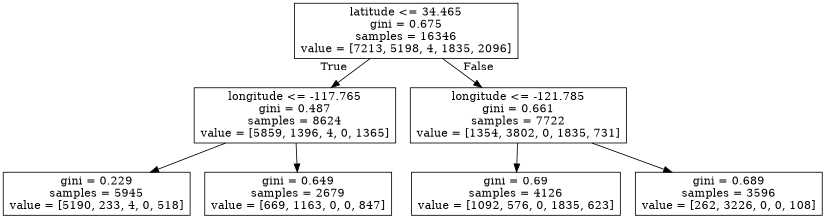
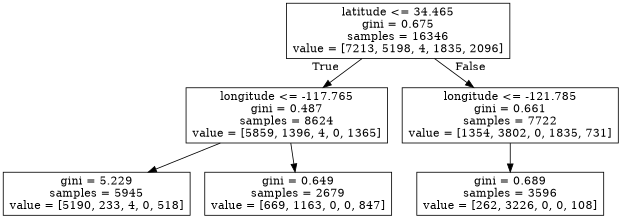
  digraph {
    node [shape=box]
    n1 [label="latitude <= 34.465\ngini = 0.675\nsamples = 16346\nvalue = [7213, 5198, 4, 1835, 2096]"]
    n2 [label="longitude <= -117.765\ngini = 0.487\nsamples = 8624\nvalue = [5859, 1396, 4, 0, 1365]"]
    n3 [label="longitude <= -121.785\ngini = 0.661\nsamples = 7722\nvalue = [1354, 3802, 0, 1835, 731]"]
-   n4 [label="gini = 0.229\nsamples = 5945\nvalue = [5190, 233, 4, 0, 518]"]
+   n4 [label="gini = 5.229\nsamples = 5945\nvalue = [5190, 233, 4, 0, 518]"]
    n5 [label="gini = 0.649\nsamples = 2679\nvalue = [669, 1163, 0, 0, 847]"]
-   n6 [label="gini = 0.69\nsamples = 4126\nvalue = [1092, 576, 0, 1835, 623]"]
    n7 [label="gini = 0.689\nsamples = 3596\nvalue = [262, 3226, 0, 0, 108]"]
    n1 -> n2 [headlabel=True labelangle=45 labeldistance=2.5]
    n1 -> n3 [headlabel=False labelangle=-45 labeldistance=2.5]
    n2 -> n4
    n2 -> n5
-   n3 -> n6
    n3 -> n7
  }
